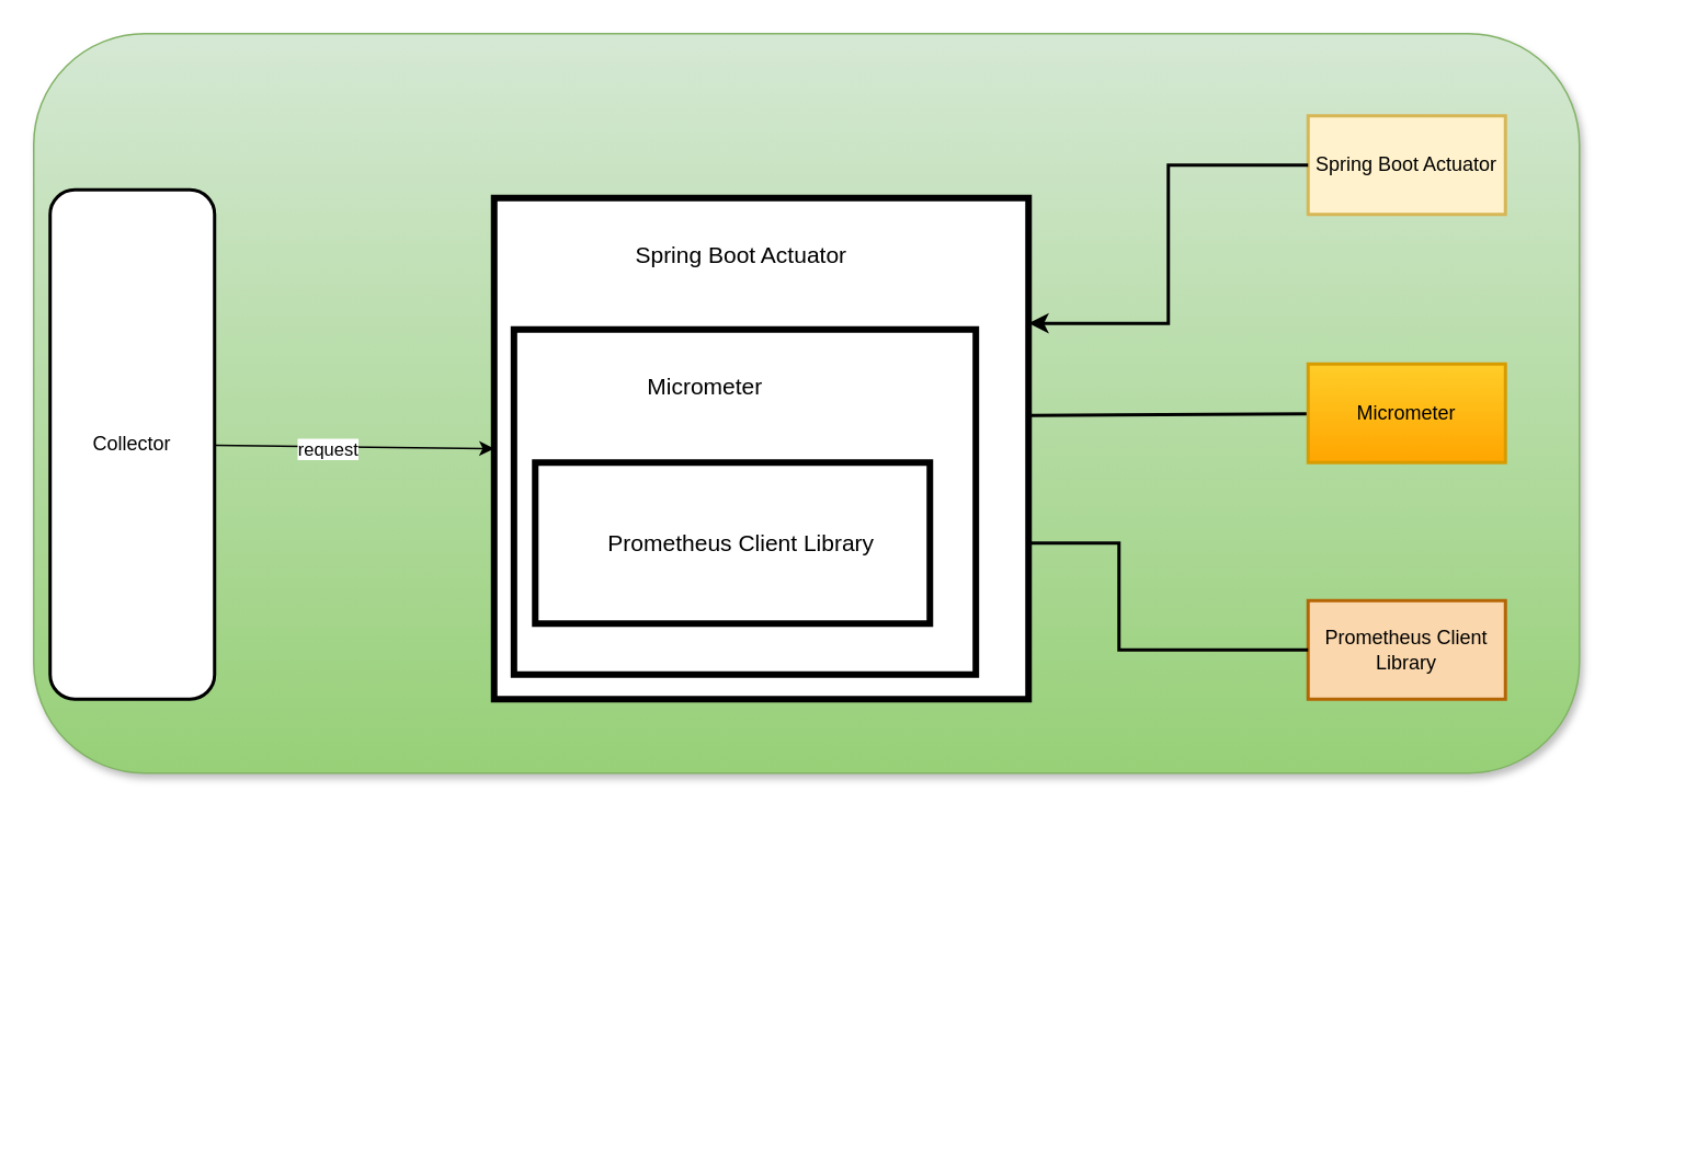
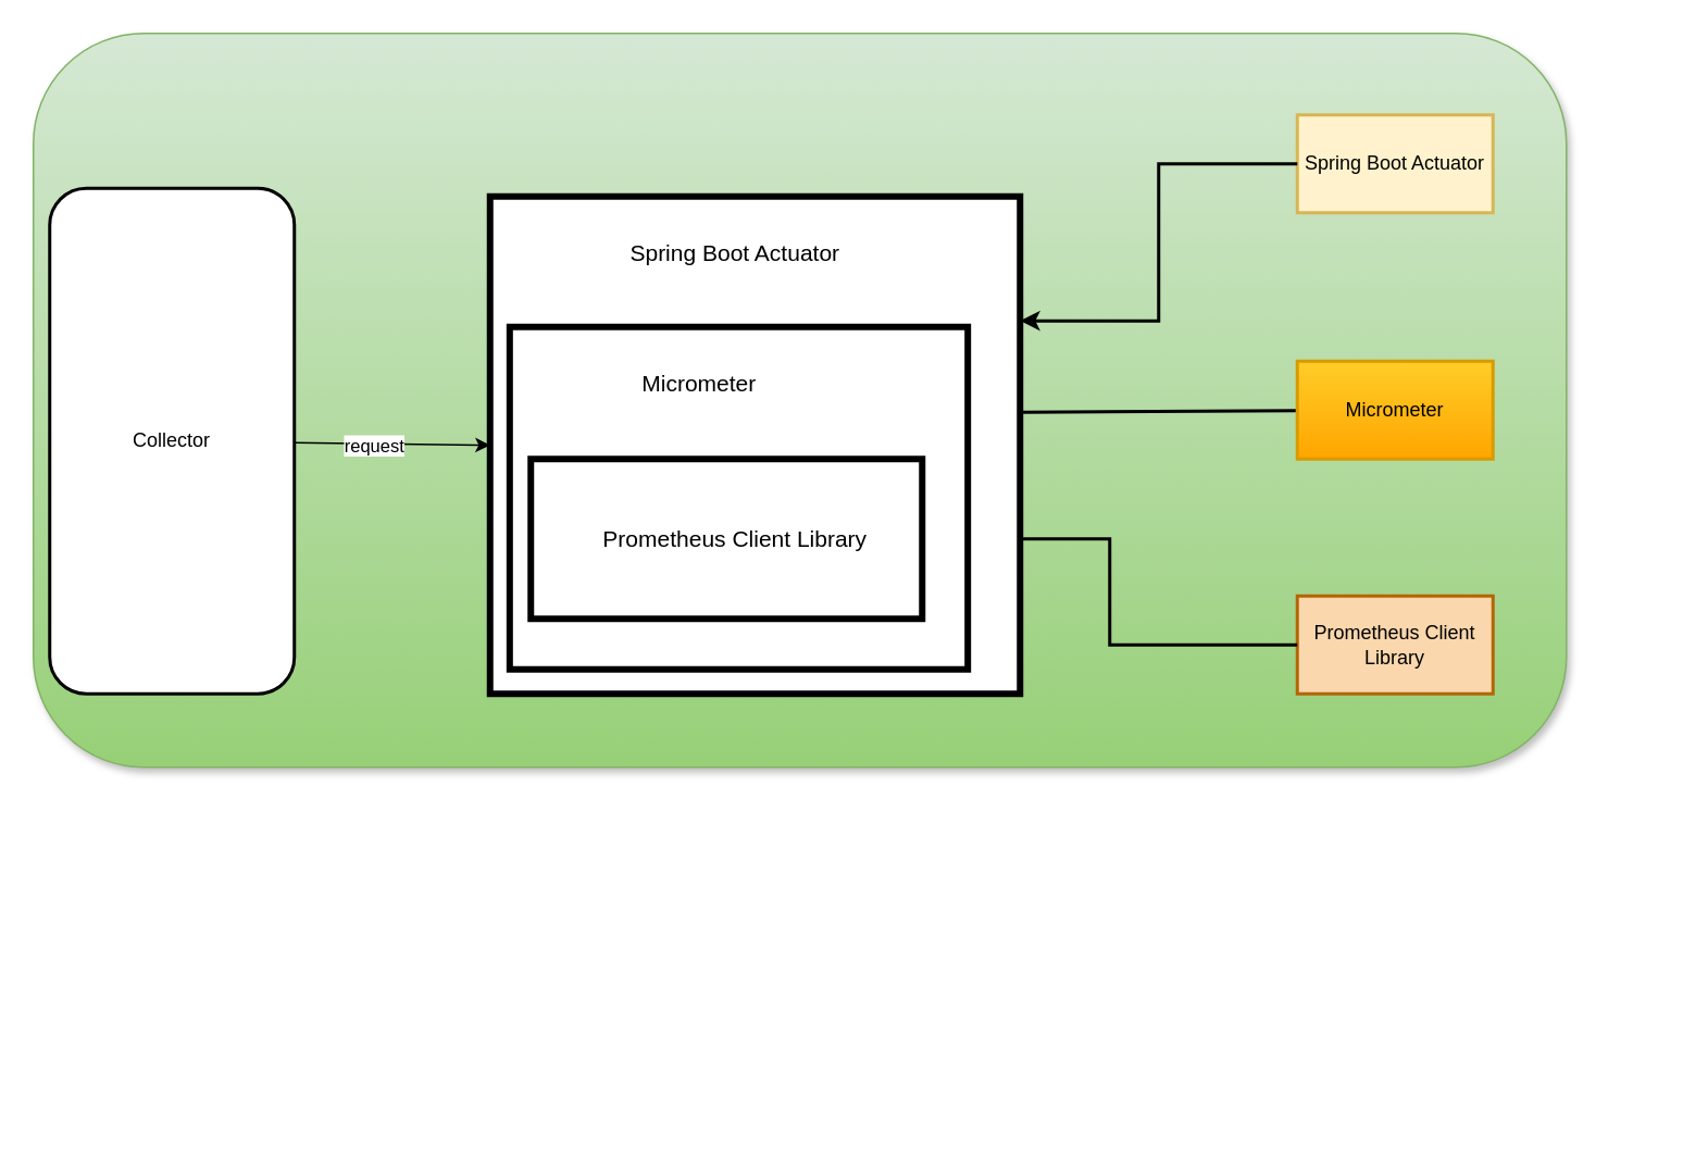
  <mxCell id="0" />
  <mxCell id="1" parent="0" />
  <mxCell id="2" value="" style="rounded=1;whiteSpace=wrap;html=1;fillColor=#d5e8d4;gradientColor=#97d077;strokeColor=#82b366;glass=0;shadow=1;perimeter=rhombusPerimeter;imageWidth=24;fillOpacity=100;noLabel=0;" vertex="1" parent="1"><mxGeometry x="20" y="20" width="940" height="450" as="geometry" /></mxCell>
  <mxCell id="3" value="Spring Boot Actuator" style="rounded=0;whiteSpace=wrap;html=1;fillColor=#fff2cc;strokeColor=#d6b656;strokeWidth=2;" vertex="1" parent="1"><mxGeometry x="795" y="70" width="120" height="60" as="geometry" /></mxCell>
  <mxCell id="4" style="rounded=0;orthogonalLoop=1;jettySize=auto;html=1;entryX=1;entryY=0.25;entryDx=0;entryDy=0;strokeWidth=2;" edge="1" parent="1" source="5" target="17"><mxGeometry relative="1" as="geometry" /></mxCell>
  <mxCell id="5" value="Micrometer" style="rounded=0;whiteSpace=wrap;html=1;fillColor=#ffcd28;strokeColor=#d79b00;gradientColor=#ffa500;strokeWidth=2;" vertex="1" parent="1"><mxGeometry x="795" y="221" width="120" height="60" as="geometry" /></mxCell>
  <mxCell id="6" value="Prometheus Client Library" style="rounded=0;whiteSpace=wrap;html=1;fillColor=#fad7ac;strokeColor=#b46504;strokeWidth=2;" vertex="1" parent="1"><mxGeometry x="795" y="365" width="120" height="60" as="geometry" /></mxCell>
  <mxCell id="7" style="edgeStyle=orthogonalEdgeStyle;rounded=0;orthogonalLoop=1;jettySize=auto;html=1;entryX=1;entryY=0.25;entryDx=0;entryDy=0;strokeWidth=2;" edge="1" parent="1" source="3" target="14"><mxGeometry relative="1" as="geometry"><mxPoint x="605" y="90" as="targetPoint" /></mxGeometry></mxCell>
  <mxCell id="8" style="edgeStyle=orthogonalEdgeStyle;rounded=0;orthogonalLoop=1;jettySize=auto;html=1;entryX=1;entryY=0.5;entryDx=0;entryDy=0;strokeWidth=2;" edge="1" parent="1" source="6" target="20"><mxGeometry relative="1" as="geometry"><mxPoint x="445" y="300" as="targetPoint" /></mxGeometry></mxCell>
  <mxCell id="9" style="rounded=0;orthogonalLoop=1;jettySize=auto;html=1;entryX=0;entryY=0.5;entryDx=0;entryDy=0;" edge="1" parent="1" source="11" target="14"><mxGeometry relative="1" as="geometry" /></mxCell>
  <mxCell id="10" value="request" style="edgeLabel;html=1;align=center;verticalAlign=middle;resizable=0;points=[];" vertex="1" connectable="0" parent="9"><mxGeometry x="-0.183" y="-1" relative="1" as="geometry"><mxPoint as="offset" /></mxGeometry></mxCell>
- <mxCell id="11" value="Collector" style="rounded=1;whiteSpace=wrap;html=1;strokeWidth=2;" vertex="1" parent="1"><mxGeometry x="30" y="115" width="100" height="310" as="geometry" /></mxCell>
+ <mxCell id="11" value="Collector" style="rounded=1;whiteSpace=wrap;html=1;strokeWidth=2;" vertex="1" parent="1"><mxGeometry x="30" y="115" width="150" height="310" as="geometry" /></mxCell>
  <mxCell id="12" value="" style="group" vertex="1" connectable="0" parent="1"><mxGeometry x="300" y="120" width="710" height="570" as="geometry" /></mxCell>
  <mxCell id="13" value="" style="group" vertex="1" connectable="0" parent="12"><mxGeometry width="710" height="390" as="geometry" /></mxCell>
  <mxCell id="14" value="" style="rounded=0;whiteSpace=wrap;html=1;strokeWidth=4;" vertex="1" parent="13"><mxGeometry width="325" height="305" as="geometry" /></mxCell>
  <mxCell id="15" value="&lt;font style=&quot;font-size: 14px;&quot;&gt;Spring Boot Actuator&lt;/font&gt;" style="text;html=1;align=center;verticalAlign=middle;resizable=0;points=[];autosize=1;strokeColor=none;fillColor=none;" vertex="1" parent="13"><mxGeometry x="74.59" y="20" width="150" height="30" as="geometry" /></mxCell>
  <mxCell id="16" value="" style="group" vertex="1" connectable="0" parent="12"><mxGeometry x="12.05" y="80" width="667.95" height="490" as="geometry" /></mxCell>
  <mxCell id="17" value="" style="rounded=0;whiteSpace=wrap;html=1;strokeWidth=4;" vertex="1" parent="16"><mxGeometry width="280.91" height="210" as="geometry" /></mxCell>
  <mxCell id="18" value="&lt;font style=&quot;font-size: 14px;&quot;&gt;Micrometer&lt;/font&gt;" style="text;html=1;align=center;verticalAlign=middle;resizable=0;points=[];autosize=1;strokeColor=none;fillColor=none;" vertex="1" parent="16"><mxGeometry x="70.91" y="20" width="90" height="30" as="geometry" /></mxCell>
  <mxCell id="19" value="" style="group" vertex="1" connectable="0" parent="12"><mxGeometry x="25" y="161" width="240" height="98" as="geometry" /></mxCell>
  <mxCell id="20" value="" style="rounded=0;whiteSpace=wrap;html=1;strokeWidth=4;" vertex="1" parent="19"><mxGeometry width="240.0" height="98" as="geometry" /></mxCell>
  <mxCell id="21" value="&lt;font style=&quot;font-size: 14px;&quot;&gt;Prometheus Client Library&lt;/font&gt;" style="text;html=1;align=center;verticalAlign=middle;whiteSpace=wrap;rounded=0;strokeWidth=4;" vertex="1" parent="19"><mxGeometry x="21.818" y="29" width="207.273" height="40" as="geometry" /></mxCell>
